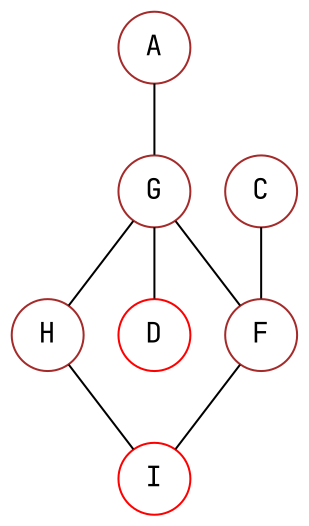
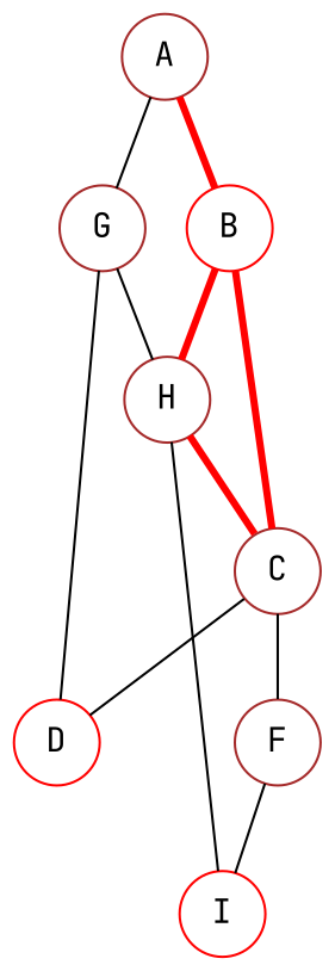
  graph {
    fontname="JetBrains Mono"
    node [color=brown fontname="JetBrains Mono" shape=circle]
    edge [fontname="JetBrains Mono"]
    A [width=0.25]
+   B [color=red width=0.25]
    G [width=0.25]
    H [width=0.25]
    C [width=0.25]
    D [color=red width=0.25]
    F [width=0.25]
    I [color=red width=0.25]
+   A -- B [color=red penwidth=3.0]
    A -- G
+   B -- H [color=red penwidth=3.0]
+   B -- C [color=red penwidth=3.0]
    G -- H
    G -- D
-   G -- F
+   H -- C [color=red penwidth=3.0]
    H -- I
+   C -- D
    C -- F
    F -- I
  }
